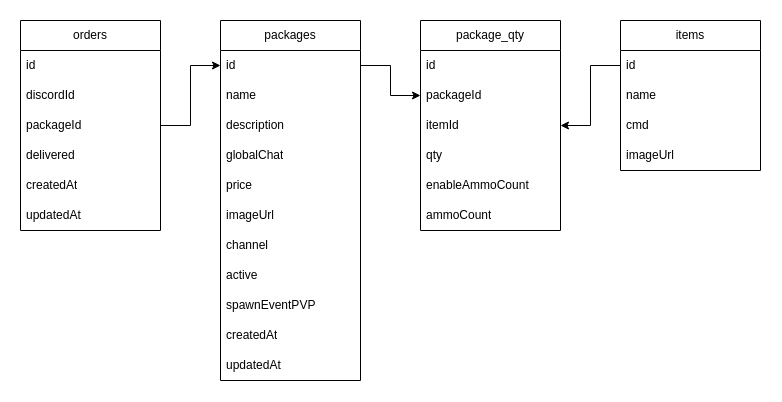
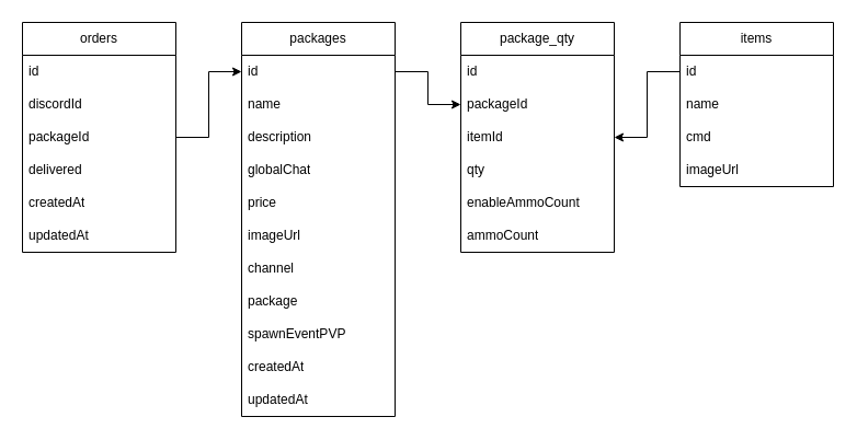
  <mxCell id="0" />
  <mxCell id="1" parent="0" />
  <mxCell id="2" value="packages" style="swimlane;fontStyle=0;childLayout=stackLayout;horizontal=1;startSize=30;horizontalStack=0;resizeParent=1;resizeParentMax=0;resizeLast=0;collapsible=1;marginBottom=0;whiteSpace=wrap;html=1;" vertex="1" parent="1"><mxGeometry x="220" y="20" width="140" height="360" as="geometry" /></mxCell>
  <mxCell id="3" value="id" style="text;strokeColor=none;fillColor=none;align=left;verticalAlign=middle;spacingLeft=4;spacingRight=4;overflow=hidden;points=[[0,0.5],[1,0.5]];portConstraint=eastwest;rotatable=0;whiteSpace=wrap;html=1;" vertex="1" parent="2"><mxGeometry y="30" width="140" height="30" as="geometry" /></mxCell>
  <mxCell id="4" value="name" style="text;strokeColor=none;fillColor=none;align=left;verticalAlign=middle;spacingLeft=4;spacingRight=4;overflow=hidden;points=[[0,0.5],[1,0.5]];portConstraint=eastwest;rotatable=0;whiteSpace=wrap;html=1;" vertex="1" parent="2"><mxGeometry y="60" width="140" height="30" as="geometry" /></mxCell>
  <mxCell id="5" value="description" style="text;strokeColor=none;fillColor=none;align=left;verticalAlign=middle;spacingLeft=4;spacingRight=4;overflow=hidden;points=[[0,0.5],[1,0.5]];portConstraint=eastwest;rotatable=0;whiteSpace=wrap;html=1;" vertex="1" parent="2"><mxGeometry y="90" width="140" height="30" as="geometry" /></mxCell>
  <mxCell id="6" value="globalChat" style="text;strokeColor=none;fillColor=none;align=left;verticalAlign=middle;spacingLeft=4;spacingRight=4;overflow=hidden;points=[[0,0.5],[1,0.5]];portConstraint=eastwest;rotatable=0;whiteSpace=wrap;html=1;" vertex="1" parent="2"><mxGeometry y="120" width="140" height="30" as="geometry" /></mxCell>
  <mxCell id="7" value="price" style="text;strokeColor=none;fillColor=none;align=left;verticalAlign=middle;spacingLeft=4;spacingRight=4;overflow=hidden;points=[[0,0.5],[1,0.5]];portConstraint=eastwest;rotatable=0;whiteSpace=wrap;html=1;" vertex="1" parent="2"><mxGeometry y="150" width="140" height="30" as="geometry" /></mxCell>
  <mxCell id="8" value="imageUrl" style="text;strokeColor=none;fillColor=none;align=left;verticalAlign=middle;spacingLeft=4;spacingRight=4;overflow=hidden;points=[[0,0.5],[1,0.5]];portConstraint=eastwest;rotatable=0;whiteSpace=wrap;html=1;" vertex="1" parent="2"><mxGeometry y="180" width="140" height="30" as="geometry" /></mxCell>
  <mxCell id="9" value="channel" style="text;strokeColor=none;fillColor=none;align=left;verticalAlign=middle;spacingLeft=4;spacingRight=4;overflow=hidden;points=[[0,0.5],[1,0.5]];portConstraint=eastwest;rotatable=0;whiteSpace=wrap;html=1;" vertex="1" parent="2"><mxGeometry y="210" width="140" height="30" as="geometry" /></mxCell>
- <mxCell id="10" value="active" style="text;strokeColor=none;fillColor=none;align=left;verticalAlign=middle;spacingLeft=4;spacingRight=4;overflow=hidden;points=[[0,0.5],[1,0.5]];portConstraint=eastwest;rotatable=0;whiteSpace=wrap;html=1;" vertex="1" parent="2"><mxGeometry y="240" width="140" height="30" as="geometry" /></mxCell>
+ <mxCell id="10" value="package" style="text;strokeColor=none;fillColor=none;align=left;verticalAlign=middle;spacingLeft=4;spacingRight=4;overflow=hidden;points=[[0,0.5],[1,0.5]];portConstraint=eastwest;rotatable=0;whiteSpace=wrap;html=1;" vertex="1" parent="2"><mxGeometry y="240" width="140" height="30" as="geometry" /></mxCell>
  <mxCell id="11" value="spawnEventPVP" style="text;strokeColor=none;fillColor=none;align=left;verticalAlign=middle;spacingLeft=4;spacingRight=4;overflow=hidden;points=[[0,0.5],[1,0.5]];portConstraint=eastwest;rotatable=0;whiteSpace=wrap;html=1;" vertex="1" parent="2"><mxGeometry y="270" width="140" height="30" as="geometry" /></mxCell>
  <mxCell id="12" value="createdAt" style="text;strokeColor=none;fillColor=none;align=left;verticalAlign=middle;spacingLeft=4;spacingRight=4;overflow=hidden;points=[[0,0.5],[1,0.5]];portConstraint=eastwest;rotatable=0;whiteSpace=wrap;html=1;" vertex="1" parent="2"><mxGeometry y="300" width="140" height="30" as="geometry" /></mxCell>
  <mxCell id="13" value="updatedAt" style="text;strokeColor=none;fillColor=none;align=left;verticalAlign=middle;spacingLeft=4;spacingRight=4;overflow=hidden;points=[[0,0.5],[1,0.5]];portConstraint=eastwest;rotatable=0;whiteSpace=wrap;html=1;" vertex="1" parent="2"><mxGeometry y="330" width="140" height="30" as="geometry" /></mxCell>
  <mxCell id="14" value="package_qty" style="swimlane;fontStyle=0;childLayout=stackLayout;horizontal=1;startSize=30;horizontalStack=0;resizeParent=1;resizeParentMax=0;resizeLast=0;collapsible=1;marginBottom=0;whiteSpace=wrap;html=1;" vertex="1" parent="1"><mxGeometry x="420" y="20" width="140" height="210" as="geometry" /></mxCell>
  <mxCell id="15" value="id" style="text;strokeColor=none;fillColor=none;align=left;verticalAlign=middle;spacingLeft=4;spacingRight=4;overflow=hidden;points=[[0,0.5],[1,0.5]];portConstraint=eastwest;rotatable=0;whiteSpace=wrap;html=1;" vertex="1" parent="14"><mxGeometry y="30" width="140" height="30" as="geometry" /></mxCell>
  <mxCell id="16" value="packageId" style="text;strokeColor=none;fillColor=none;align=left;verticalAlign=middle;spacingLeft=4;spacingRight=4;overflow=hidden;points=[[0,0.5],[1,0.5]];portConstraint=eastwest;rotatable=0;whiteSpace=wrap;html=1;" vertex="1" parent="14"><mxGeometry y="60" width="140" height="30" as="geometry" /></mxCell>
  <mxCell id="17" value="itemId" style="text;strokeColor=none;fillColor=none;align=left;verticalAlign=middle;spacingLeft=4;spacingRight=4;overflow=hidden;points=[[0,0.5],[1,0.5]];portConstraint=eastwest;rotatable=0;whiteSpace=wrap;html=1;" vertex="1" parent="14"><mxGeometry y="90" width="140" height="30" as="geometry" /></mxCell>
  <mxCell id="18" value="qty" style="text;strokeColor=none;fillColor=none;align=left;verticalAlign=middle;spacingLeft=4;spacingRight=4;overflow=hidden;points=[[0,0.5],[1,0.5]];portConstraint=eastwest;rotatable=0;whiteSpace=wrap;html=1;" vertex="1" parent="14"><mxGeometry y="120" width="140" height="30" as="geometry" /></mxCell>
  <mxCell id="19" value="enableAmmoCount" style="text;strokeColor=none;fillColor=none;align=left;verticalAlign=middle;spacingLeft=4;spacingRight=4;overflow=hidden;points=[[0,0.5],[1,0.5]];portConstraint=eastwest;rotatable=0;whiteSpace=wrap;html=1;" vertex="1" parent="14"><mxGeometry y="150" width="140" height="30" as="geometry" /></mxCell>
  <mxCell id="20" value="ammoCount" style="text;strokeColor=none;fillColor=none;align=left;verticalAlign=middle;spacingLeft=4;spacingRight=4;overflow=hidden;points=[[0,0.5],[1,0.5]];portConstraint=eastwest;rotatable=0;whiteSpace=wrap;html=1;" vertex="1" parent="14"><mxGeometry y="180" width="140" height="30" as="geometry" /></mxCell>
  <mxCell id="21" value="items" style="swimlane;fontStyle=0;childLayout=stackLayout;horizontal=1;startSize=30;horizontalStack=0;resizeParent=1;resizeParentMax=0;resizeLast=0;collapsible=1;marginBottom=0;whiteSpace=wrap;html=1;" vertex="1" parent="1"><mxGeometry x="620" y="20" width="140" height="150" as="geometry" /></mxCell>
  <mxCell id="22" value="id" style="text;strokeColor=none;fillColor=none;align=left;verticalAlign=middle;spacingLeft=4;spacingRight=4;overflow=hidden;points=[[0,0.5],[1,0.5]];portConstraint=eastwest;rotatable=0;whiteSpace=wrap;html=1;" vertex="1" parent="21"><mxGeometry y="30" width="140" height="30" as="geometry" /></mxCell>
  <mxCell id="23" value="name" style="text;strokeColor=none;fillColor=none;align=left;verticalAlign=middle;spacingLeft=4;spacingRight=4;overflow=hidden;points=[[0,0.5],[1,0.5]];portConstraint=eastwest;rotatable=0;whiteSpace=wrap;html=1;" vertex="1" parent="21"><mxGeometry y="60" width="140" height="30" as="geometry" /></mxCell>
  <mxCell id="24" value="cmd" style="text;strokeColor=none;fillColor=none;align=left;verticalAlign=middle;spacingLeft=4;spacingRight=4;overflow=hidden;points=[[0,0.5],[1,0.5]];portConstraint=eastwest;rotatable=0;whiteSpace=wrap;html=1;" vertex="1" parent="21"><mxGeometry y="90" width="140" height="30" as="geometry" /></mxCell>
  <mxCell id="25" value="imageUrl" style="text;strokeColor=none;fillColor=none;align=left;verticalAlign=middle;spacingLeft=4;spacingRight=4;overflow=hidden;points=[[0,0.5],[1,0.5]];portConstraint=eastwest;rotatable=0;whiteSpace=wrap;html=1;" vertex="1" parent="21"><mxGeometry y="120" width="140" height="30" as="geometry" /></mxCell>
  <mxCell id="26" style="edgeStyle=orthogonalEdgeStyle;rounded=0;orthogonalLoop=1;jettySize=auto;html=1;exitX=1;exitY=0.5;exitDx=0;exitDy=0;entryX=0;entryY=0.5;entryDx=0;entryDy=0;" edge="1" parent="1" source="3" target="16"><mxGeometry relative="1" as="geometry" /></mxCell>
  <mxCell id="27" style="edgeStyle=orthogonalEdgeStyle;rounded=0;orthogonalLoop=1;jettySize=auto;html=1;exitX=0;exitY=0.5;exitDx=0;exitDy=0;entryX=1;entryY=0.5;entryDx=0;entryDy=0;" edge="1" parent="1" source="22" target="17"><mxGeometry relative="1" as="geometry" /></mxCell>
  <mxCell id="28" value="orders" style="swimlane;fontStyle=0;childLayout=stackLayout;horizontal=1;startSize=30;horizontalStack=0;resizeParent=1;resizeParentMax=0;resizeLast=0;collapsible=1;marginBottom=0;whiteSpace=wrap;html=1;" vertex="1" parent="1"><mxGeometry x="20" y="20" width="140" height="210" as="geometry" /></mxCell>
  <mxCell id="29" value="id" style="text;strokeColor=none;fillColor=none;align=left;verticalAlign=middle;spacingLeft=4;spacingRight=4;overflow=hidden;points=[[0,0.5],[1,0.5]];portConstraint=eastwest;rotatable=0;whiteSpace=wrap;html=1;" vertex="1" parent="28"><mxGeometry y="30" width="140" height="30" as="geometry" /></mxCell>
  <mxCell id="30" value="discordId" style="text;strokeColor=none;fillColor=none;align=left;verticalAlign=middle;spacingLeft=4;spacingRight=4;overflow=hidden;points=[[0,0.5],[1,0.5]];portConstraint=eastwest;rotatable=0;whiteSpace=wrap;html=1;" vertex="1" parent="28"><mxGeometry y="60" width="140" height="30" as="geometry" /></mxCell>
  <mxCell id="31" value="packageId" style="text;strokeColor=none;fillColor=none;align=left;verticalAlign=middle;spacingLeft=4;spacingRight=4;overflow=hidden;points=[[0,0.5],[1,0.5]];portConstraint=eastwest;rotatable=0;whiteSpace=wrap;html=1;" vertex="1" parent="28"><mxGeometry y="90" width="140" height="30" as="geometry" /></mxCell>
  <mxCell id="32" value="delivered" style="text;strokeColor=none;fillColor=none;align=left;verticalAlign=middle;spacingLeft=4;spacingRight=4;overflow=hidden;points=[[0,0.5],[1,0.5]];portConstraint=eastwest;rotatable=0;whiteSpace=wrap;html=1;" vertex="1" parent="28"><mxGeometry y="120" width="140" height="30" as="geometry" /></mxCell>
  <mxCell id="33" value="createdAt" style="text;strokeColor=none;fillColor=none;align=left;verticalAlign=middle;spacingLeft=4;spacingRight=4;overflow=hidden;points=[[0,0.5],[1,0.5]];portConstraint=eastwest;rotatable=0;whiteSpace=wrap;html=1;" vertex="1" parent="28"><mxGeometry y="150" width="140" height="30" as="geometry" /></mxCell>
  <mxCell id="34" value="updatedAt" style="text;strokeColor=none;fillColor=none;align=left;verticalAlign=middle;spacingLeft=4;spacingRight=4;overflow=hidden;points=[[0,0.5],[1,0.5]];portConstraint=eastwest;rotatable=0;whiteSpace=wrap;html=1;" vertex="1" parent="28"><mxGeometry y="180" width="140" height="30" as="geometry" /></mxCell>
  <mxCell id="35" style="edgeStyle=orthogonalEdgeStyle;rounded=0;orthogonalLoop=1;jettySize=auto;html=1;entryX=0;entryY=0.5;entryDx=0;entryDy=0;" edge="1" parent="1" source="31" target="3"><mxGeometry relative="1" as="geometry" /></mxCell>
